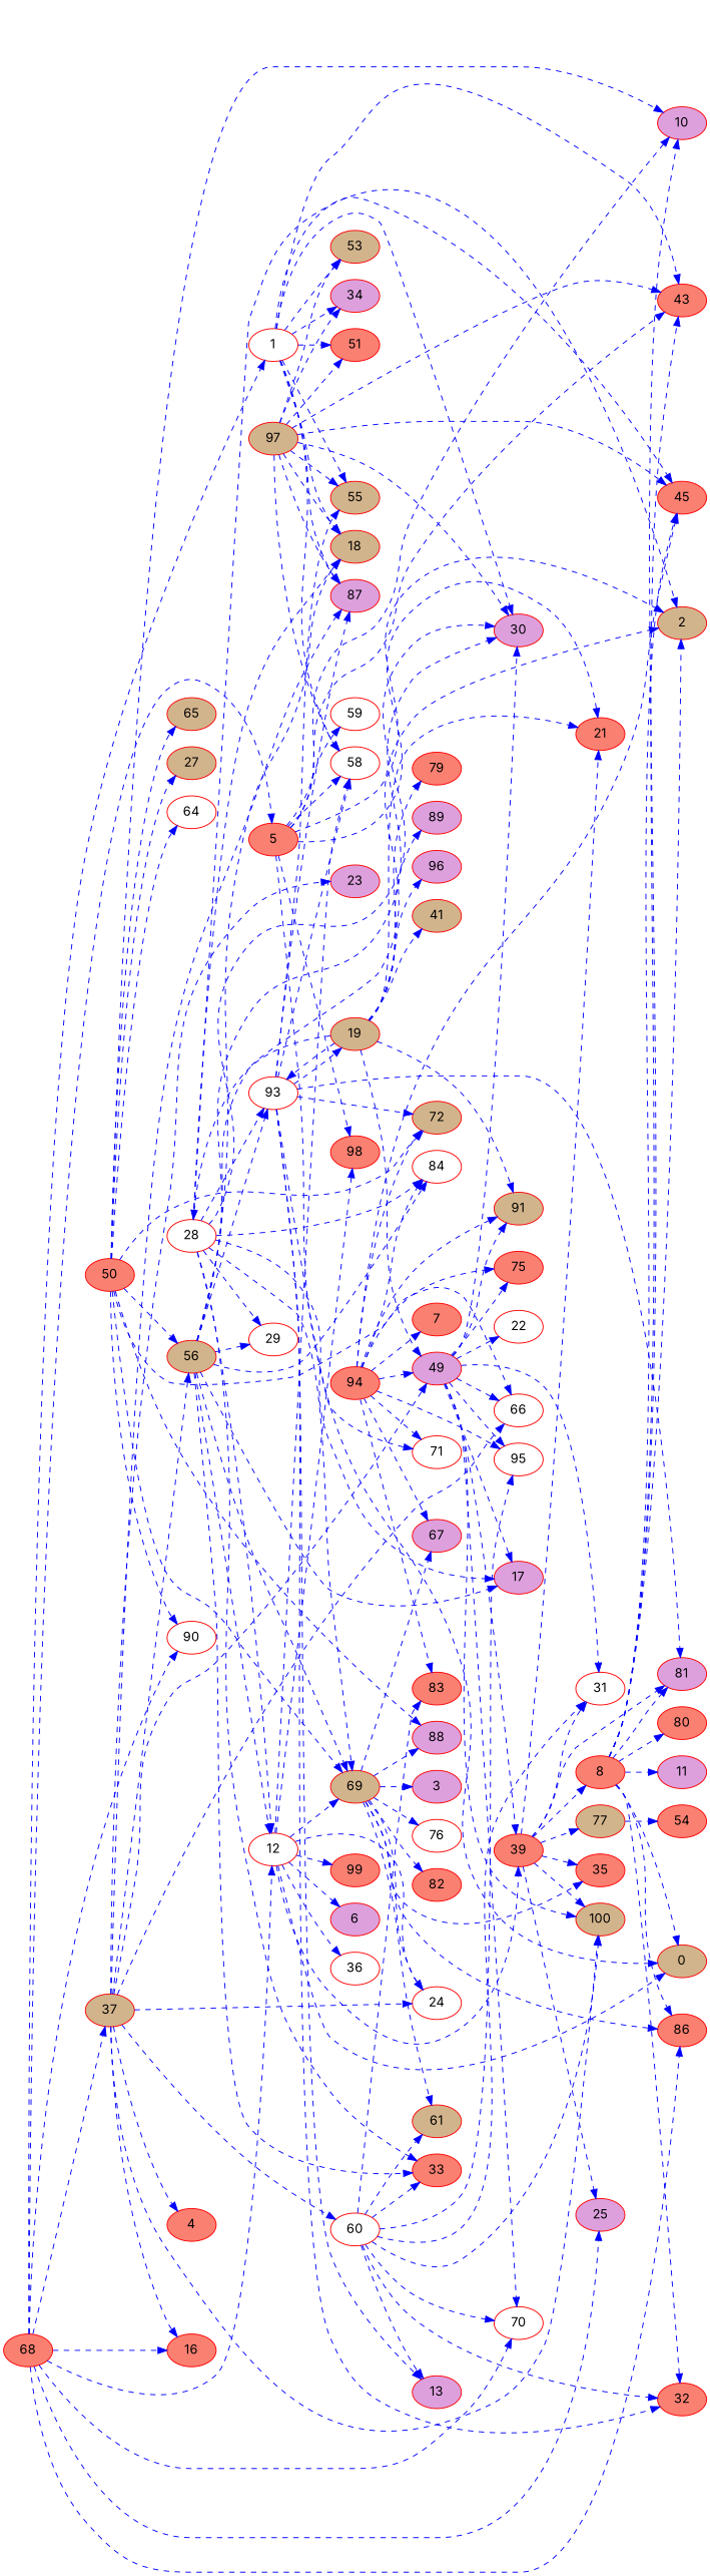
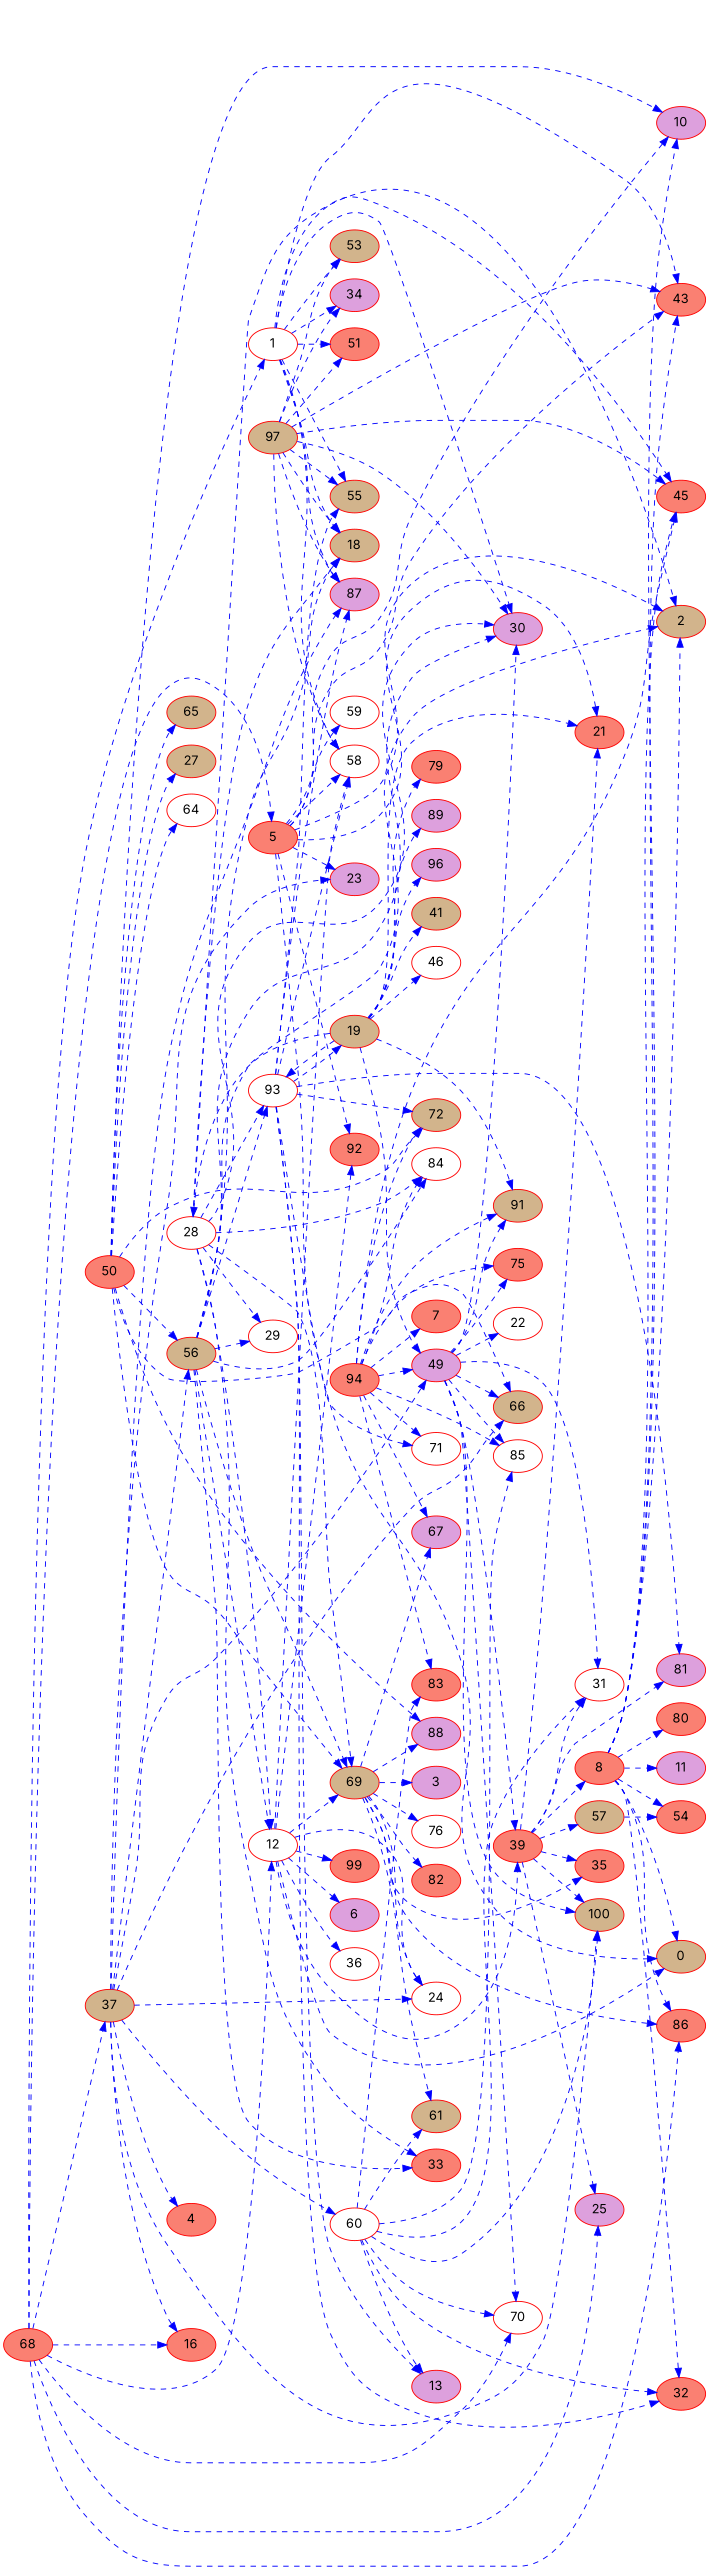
  digraph {
    fontname=Inter
    rankdir=LR
    node [color=Red fillcolor=salmon fontname=Inter style=filled]
    edge [color=Blue fontname=Inter style=dashed]
    1 [fillcolor=white]
    18 [fillcolor=tan]
    30 [fillcolor=plum]
    34 [fillcolor=plum]
    43
    45
    51
    53 [fillcolor=tan]
    55 [fillcolor=tan]
    58 [fillcolor=white]
    87 [fillcolor=plum]
    5
    2 [fillcolor=tan]
    0 [fillcolor=tan]
    10 [fillcolor=plum]
    21
    23 [fillcolor=plum]
    59 [fillcolor=white]
-   98
+   98 [label=92]
    8
    11 [fillcolor=plum]
    32
    54
    80
    86
    12 [fillcolor=white]
    6 [fillcolor=plum]
    24 [fillcolor=white]
    36 [fillcolor=white]
    39
    69 [fillcolor=tan]
    99
    3 [fillcolor=plum]
    100 [fillcolor=tan]
    25 [fillcolor=plum]
    31 [fillcolor=white]
    35
-   77 [fillcolor=tan]
+   77 [fillcolor=tan label=57]
    81 [fillcolor=plum]
    88 [fillcolor=plum]
    61 [fillcolor=tan]
    67 [fillcolor=plum]
    76 [fillcolor=white]
    82
    19 [fillcolor=tan]
    28 [fillcolor=white]
    41 [fillcolor=tan]
+   46 [fillcolor=white]
    49 [fillcolor=plum]
    79
    89 [fillcolor=plum]
    91 [fillcolor=tan]
    93 [fillcolor=white]
    96 [fillcolor=plum]
-   17 [fillcolor=plum]
    29 [fillcolor=white]
    33
    84 [fillcolor=white]
-   66 [fillcolor=white]
+   66 [fillcolor=tan]
    22 [fillcolor=white]
    70 [fillcolor=white]
    75
-   85 [fillcolor=white label=95]
+   85 [fillcolor=white]
    72 [fillcolor=tan]
    13 [fillcolor=plum]
    71 [fillcolor=white]
    37 [fillcolor=tan]
    4
    16
    56 [fillcolor=tan]
    60 [fillcolor=white]
    83
    50
    27 [fillcolor=tan]
    64 [fillcolor=white]
    65 [fillcolor=tan]
-   90 [fillcolor=white]
    68
    94
    7
    97 [fillcolor=tan]
    1 -> 18
    1 -> 30
    1 -> 34
    1 -> 43
    1 -> 45
    1 -> 51
    1 -> 53
    1 -> 55
    1 -> 58
    1 -> 87
    5 -> 43
    5 -> 58
    5 -> 2
    5 -> 0
    5 -> 10
    5 -> 21
+   5 -> 23
    5 -> 59
    5 -> 98
    8 -> 43
    8 -> 45
    8 -> 2
    8 -> 0
    8 -> 10
    8 -> 11
    8 -> 32
-   8 -> 81
+   8 -> 54
    8 -> 80
    8 -> 86
    12 -> 58
    12 -> 0
    12 -> 98
    12 -> 6
    12 -> 24
    12 -> 36
    12 -> 39
    12 -> 69
    12 -> 99
    39 -> 21
    39 -> 8
    39 -> 100
    39 -> 25
    39 -> 31
    39 -> 35
    39 -> 77
    39 -> 81
    69 -> 86
    69 -> 24
    69 -> 3
    69 -> 35
    69 -> 88
    69 -> 61
    69 -> 67
    69 -> 76
    69 -> 82
    77 -> 54
    19 -> 21
    19 -> 28
    19 -> 41
+   19 -> 46
    19 -> 49
    19 -> 79
    19 -> 89
    19 -> 91
    19 -> 93
    19 -> 96
    28 -> 18
    28 -> 30
    28 -> 2
    28 -> 12
    28 -> 69
    28 -> 93
-   28 -> 17
    28 -> 29
    28 -> 33
    28 -> 84
    49 -> 30
    49 -> 39
    49 -> 100
    49 -> 31
    49 -> 91
-   49 -> 17
    49 -> 66
    49 -> 22
    49 -> 70
    49 -> 75
    49 -> 85
    93 -> 55
    93 -> 58
    93 -> 87
    93 -> 32
    93 -> 81
    93 -> 19
    93 -> 72
    93 -> 13
    93 -> 71
    37 -> 87
    37 -> 23
    37 -> 24
    37 -> 100
    37 -> 49
    37 -> 66
    37 -> 4
    37 -> 16
    37 -> 56
    37 -> 60
    56 -> 18
    56 -> 30
    56 -> 2
    56 -> 12
    56 -> 69
    56 -> 93
-   56 -> 17
    56 -> 29
    56 -> 33
    56 -> 84
    60 -> 32
    60 -> 100
    60 -> 31
    60 -> 61
-   60 -> 33
    60 -> 70
    60 -> 85
    60 -> 13
    60 -> 83
    50 -> 10
    50 -> 69
    50 -> 88
    50 -> 66
    50 -> 72
    50 -> 56
    50 -> 27
    50 -> 64
    50 -> 65
-   50 -> 90
    68 -> 1
    68 -> 5
    68 -> 86
    68 -> 12
    68 -> 25
    68 -> 70
    68 -> 37
    68 -> 16
-   68 -> 90
    94 -> 45
    94 -> 67
    94 -> 49
    94 -> 91
    94 -> 84
    94 -> 75
    94 -> 85
    94 -> 72
    94 -> 71
    94 -> 83
    94 -> 7
    97 -> 18
    97 -> 30
    97 -> 34
    97 -> 43
    97 -> 45
    97 -> 51
    97 -> 53
    97 -> 55
    97 -> 58
    97 -> 87
  }
